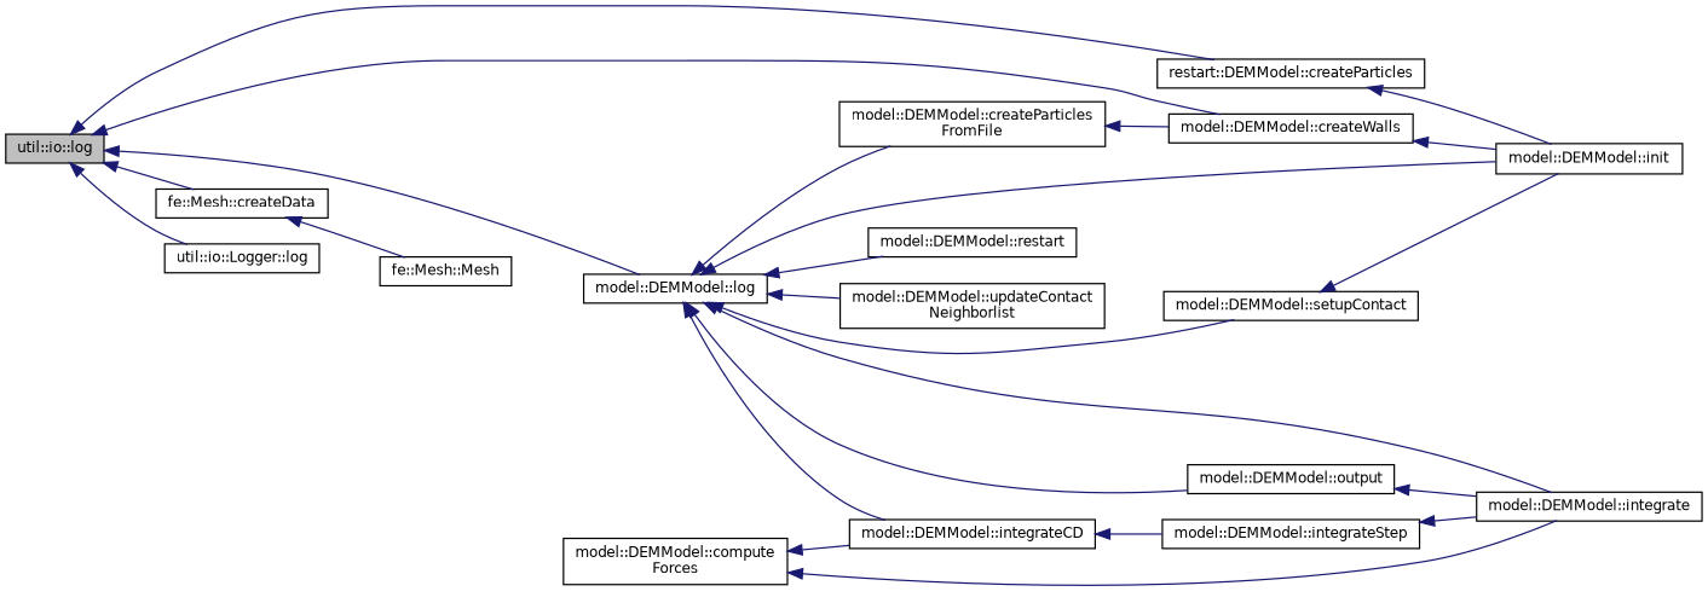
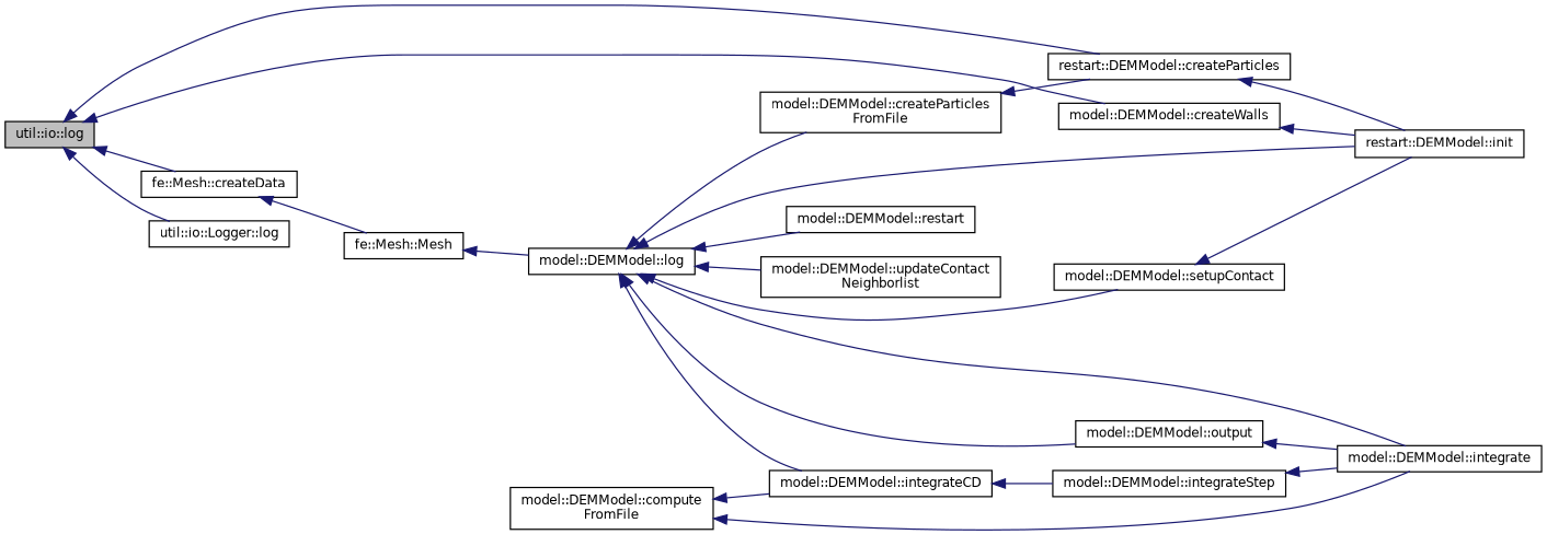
  digraph {
    rankdir=LR
    node [color=black fillcolor=white fontname=Helvetica fontsize=10 shape=record style=filled]
    edge [color=midnightblue dir=back fontname=Helvetica fontsize=10 labelfontname=Helvetica labelfontsize=10 style=solid]
    n1 [fillcolor=grey75 fontcolor=black height=0.2 label="util::io::log" width=0.4]
    n2 [height=0.2 label="fe::Mesh::createData" width=0.4]
    n3 [height=0.2 label="restart::DEMModel::createParticles" width=0.4]
    n4 [height=0.2 label="model::DEMModel::createWalls" width=0.4]
    n5 [height=0.2 label="model::DEMModel::log" width=0.4]
    n6 [height=0.2 label="util::io::Logger::log" width=0.4]
    n7 [height=0.2 label="fe::Mesh::Mesh" width=0.4]
-   n8 [height=0.2 label="model::DEMModel::init" width=0.4]
+   n8 [height=0.2 label="restart::DEMModel::init" width=0.4]
    n9 [height=0.2 label="model::DEMModel::integrate" width=0.4]
    n10 [height=0.2 label="model::DEMModel::createParticles\lFromFile" width=0.4]
    n11 [height=0.2 label="model::DEMModel::output" width=0.4]
    n12 [height=0.2 label="model::DEMModel::restart" width=0.4]
    n13 [height=0.2 label="model::DEMModel::setupContact" width=0.4]
    n14 [height=0.2 label="model::DEMModel::updateContact\lNeighborlist" width=0.4]
    n15 [height=0.2 label="model::DEMModel::integrateCD" width=0.4]
-   n16 [height=0.2 label="model::DEMModel::compute\lForces" width=0.4]
+   n16 [height=0.2 label="model::DEMModel::compute\lFromFile" width=0.4]
    n17 [height=0.2 label="model::DEMModel::integrateStep" width=0.4]
    n1 -> n2
    n1 -> n3
    n1 -> n4
-   n1 -> n5
+   n7 -> n5
    n1 -> n6
    n2 -> n7
    n3 -> n8
    n4 -> n8
    n5 -> n8
    n5 -> n9
    n5 -> n10
    n5 -> n11
    n5 -> n12
    n5 -> n13
    n5 -> n14
    n5 -> n15
-   n10 -> n4
+   n10 -> n3
    n11 -> n9
    n13 -> n8
    n15 -> n17
    n16 -> n9
    n16 -> n15
    n17 -> n9
  }
